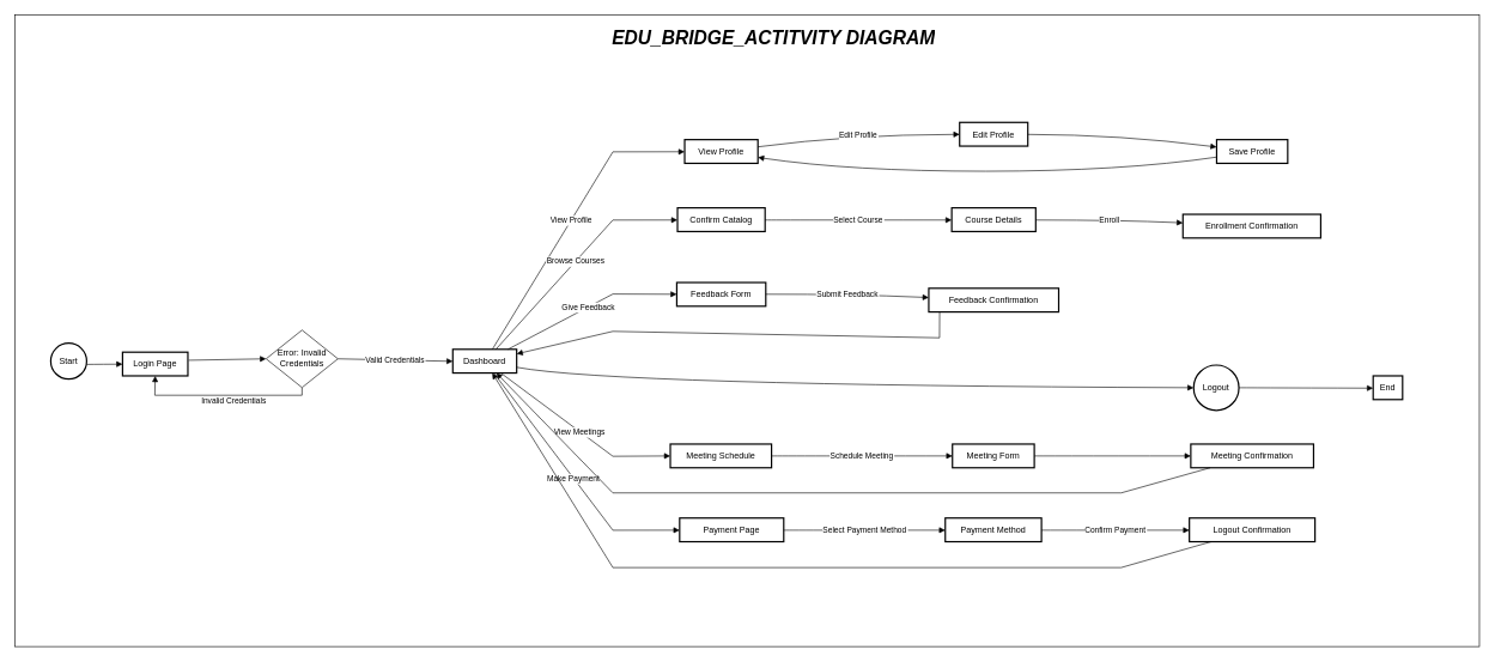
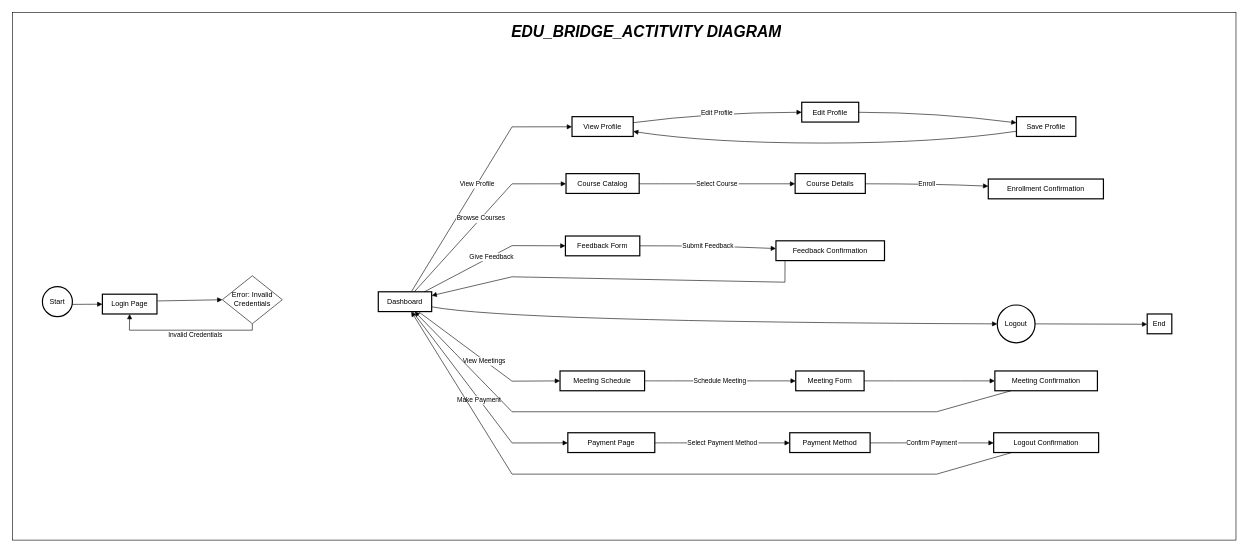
  <mxCell id="0" />
  <mxCell id="1" parent="0" />
  <mxCell id="2" value="" style="rounded=0;whiteSpace=wrap;html=1;" vertex="1" parent="1"><mxGeometry y="20" width="2040" height="880" as="geometry" x="20" /></mxCell>
  <mxCell id="3" value="Start" style="ellipse;aspect=fixed;strokeWidth=2;whiteSpace=wrap;" parent="1" vertex="1"><mxGeometry x="70" y="477.5" width="50" height="50" as="geometry" /></mxCell>
  <mxCell id="4" value="Login Page" style="whiteSpace=wrap;strokeWidth=2;" parent="1" vertex="1"><mxGeometry x="170" y="490" width="91" height="33" as="geometry" /></mxCell>
  <mxCell id="5" value="Dashboard" style="whiteSpace=wrap;strokeWidth=2;" parent="1" vertex="1"><mxGeometry x="630" y="486" width="89" height="33" as="geometry" /></mxCell>
  <mxCell id="6" value="View Profile" style="whiteSpace=wrap;strokeWidth=2;" parent="1" vertex="1"><mxGeometry x="953" y="194" width="102" height="33" as="geometry" /></mxCell>
- <mxCell id="7" value="Confirm Catalog" style="whiteSpace=wrap;strokeWidth=2;" parent="1" vertex="1"><mxGeometry x="943" y="289" width="122" height="33" as="geometry" /></mxCell>
+ <mxCell id="7" value="Course Catalog" style="whiteSpace=wrap;strokeWidth=2;" parent="1" vertex="1"><mxGeometry x="943" y="289" width="122" height="33" as="geometry" /></mxCell>
  <mxCell id="8" value="Meeting Schedule" style="whiteSpace=wrap;strokeWidth=2;" parent="1" vertex="1"><mxGeometry x="933" y="618" width="141" height="33" as="geometry" /></mxCell>
  <mxCell id="9" value="Payment Page" style="whiteSpace=wrap;strokeWidth=2;" parent="1" vertex="1"><mxGeometry x="946" y="721" width="145" height="33" as="geometry" /></mxCell>
  <mxCell id="10" value="Feedback Form" style="whiteSpace=wrap;strokeWidth=2;" parent="1" vertex="1"><mxGeometry x="942" y="393" width="124" height="33" as="geometry" /></mxCell>
  <mxCell id="11" value="Edit Profile" style="whiteSpace=wrap;strokeWidth=2;" parent="1" vertex="1"><mxGeometry x="1336" y="170" width="95" height="33" as="geometry" /></mxCell>
  <mxCell id="12" value="Save Profile" style="whiteSpace=wrap;strokeWidth=2;" parent="1" vertex="1"><mxGeometry x="1694" y="194" width="99" height="33" as="geometry" /></mxCell>
  <mxCell id="13" value="Course Details" style="whiteSpace=wrap;strokeWidth=2;" parent="1" vertex="1"><mxGeometry x="1325" y="289" width="117" height="33" as="geometry" /></mxCell>
  <mxCell id="14" value="Enrollment Confirmation" style="whiteSpace=wrap;strokeWidth=2;" parent="1" vertex="1"><mxGeometry x="1647" y="298" width="192" height="33" as="geometry" /></mxCell>
  <mxCell id="15" value="Meeting Form" style="whiteSpace=wrap;strokeWidth=2;" parent="1" vertex="1"><mxGeometry x="1326" y="618" width="114" height="33" as="geometry" /></mxCell>
  <mxCell id="16" value="Meeting Confirmation" style="whiteSpace=wrap;strokeWidth=2;" parent="1" vertex="1"><mxGeometry x="1658" y="618" width="171" height="33" as="geometry" /></mxCell>
  <mxCell id="17" value="Payment Method" style="whiteSpace=wrap;strokeWidth=2;" parent="1" vertex="1"><mxGeometry x="1316" y="721" width="134" height="33" as="geometry" /></mxCell>
  <mxCell id="18" value="Logout Confirmation" style="whiteSpace=wrap;strokeWidth=2;" parent="1" vertex="1"><mxGeometry x="1656" y="721" width="175" height="33" as="geometry" /></mxCell>
  <mxCell id="19" value="Feedback Confirmation" style="whiteSpace=wrap;strokeWidth=2;" parent="1" vertex="1"><mxGeometry x="1293" y="401" width="181" height="33" as="geometry" /></mxCell>
  <mxCell id="20" value="Logout" style="ellipse;aspect=fixed;strokeWidth=2;whiteSpace=wrap;" parent="1" vertex="1"><mxGeometry x="1662" y="508" width="63" height="63" as="geometry" /></mxCell>
  <mxCell id="21" value="End" style="whiteSpace=wrap;strokeWidth=2;" parent="1" vertex="1"><mxGeometry x="1912" y="523" width="41" height="33" as="geometry" /></mxCell>
  <mxCell id="22" value="" style="curved=1;startArrow=none;endArrow=block;exitX=1.001;exitY=0.493;entryX=0.001;entryY=0.505;rounded=0;" parent="1" target="4" edge="1"><mxGeometry relative="1" as="geometry"><Array as="points" /><mxPoint x="120" y="507" as="sourcePoint" /></mxGeometry></mxCell>
- <mxCell id="23" value="Valid Credentials" style="curved=0;startArrow=none;endArrow=block;exitX=1;exitY=0.5;entryX=0.001;entryY=0.508;rounded=0;exitDx=0;exitDy=0;" parent="1" source="46" target="5" edge="1"><mxGeometry relative="1" as="geometry"><Array as="points" /></mxGeometry></mxCell>
  <mxCell id="24" value="Invalid Credentials" style="curved=0;startArrow=none;endArrow=block;rounded=0;entryX=0;entryY=0.5;entryDx=0;entryDy=0;exitX=1.013;exitY=0.341;exitDx=0;exitDy=0;exitPerimeter=0;" parent="1" target="46" edge="1" source="4"><mxGeometry x="0.145" y="-57" relative="1" as="geometry"><Array as="points" /><mxPoint x="210" y="494.75" as="sourcePoint" /><mxPoint x="352" y="503.75" as="targetPoint" /><mxPoint as="offset" /></mxGeometry></mxCell>
  <mxCell id="25" value="" style="curved=0;startArrow=none;endArrow=block;exitX=0.5;exitY=1;entryX=0.5;entryY=1;rounded=0;exitDx=0;exitDy=0;entryDx=0;entryDy=0;" parent="1" source="46" target="4" edge="1"><mxGeometry relative="1" as="geometry"><Array as="points"><mxPoint x="420" y="550" /><mxPoint x="215" y="550" /></Array><mxPoint x="495" y="538.437" as="sourcePoint" /></mxGeometry></mxCell>
  <mxCell id="26" value="View Profile" style="curved=0;startArrow=none;endArrow=block;exitX=0.619;exitY=0.002;entryX=-0.001;entryY=0.512;rounded=0;" parent="1" source="5" target="6" edge="1"><mxGeometry relative="1" as="geometry"><Array as="points"><mxPoint x="853" y="211" /></Array></mxGeometry></mxCell>
  <mxCell id="27" value="Browse Courses" style="curved=0;startArrow=none;endArrow=block;exitX=0.674;exitY=0.002;entryX=-0.002;entryY=0.514;rounded=0;" parent="1" source="5" target="7" edge="1"><mxGeometry relative="1" as="geometry"><Array as="points"><mxPoint x="853" y="306" /></Array></mxGeometry></mxCell>
  <mxCell id="28" value="View Meetings" style="curved=0;startArrow=none;endArrow=block;exitX=0.758;exitY=1.014;entryX=0.001;entryY=0.501;rounded=0;" parent="1" source="5" target="8" edge="1"><mxGeometry relative="1" as="geometry"><Array as="points"><mxPoint x="853" y="635" /></Array></mxGeometry></mxCell>
  <mxCell id="29" value="Make Payment" style="curved=0;startArrow=none;endArrow=block;exitX=0.646;exitY=1.014;entryX=0.004;entryY=0.513;rounded=0;" parent="1" source="5" target="9" edge="1"><mxGeometry relative="1" as="geometry"><Array as="points"><mxPoint x="853" y="738" /></Array></mxGeometry></mxCell>
  <mxCell id="30" value="Give Feedback" style="curved=0;startArrow=none;endArrow=block;exitX=0.862;exitY=0.002;entryX=-0.003;entryY=0.495;rounded=0;" parent="1" source="5" target="10" edge="1"><mxGeometry relative="1" as="geometry"><Array as="points"><mxPoint x="853" y="409" /></Array></mxGeometry></mxCell>
  <mxCell id="31" value="Edit Profile" style="curved=1;startArrow=none;endArrow=block;exitX=0.998;exitY=0.304;entryX=-0.004;entryY=0.506;rounded=0;" parent="1" source="6" target="11" edge="1"><mxGeometry relative="1" as="geometry"><Array as="points"><mxPoint x="1184" y="187" /></Array></mxGeometry></mxCell>
  <mxCell id="32" value="" style="curved=1;startArrow=none;endArrow=block;exitX=0.998;exitY=0.506;entryX=-0.005;entryY=0.312;rounded=0;" parent="1" source="11" target="12" edge="1"><mxGeometry relative="1" as="geometry"><Array as="points"><mxPoint x="1561" y="187" /></Array></mxGeometry></mxCell>
  <mxCell id="33" value="" style="curved=1;startArrow=none;endArrow=block;exitX=-0.005;exitY=0.739;entryX=0.998;entryY=0.748;rounded=0;" parent="1" source="12" target="6" edge="1"><mxGeometry relative="1" as="geometry"><Array as="points"><mxPoint x="1561" y="238" /><mxPoint x="1184" y="238" /></Array></mxGeometry></mxCell>
  <mxCell id="34" value="Select Course" style="curved=1;startArrow=none;endArrow=block;exitX=0.999;exitY=0.514;entryX=-0.003;entryY=0.514;rounded=0;" parent="1" source="7" target="13" edge="1"><mxGeometry relative="1" as="geometry"><Array as="points" /></mxGeometry></mxCell>
  <mxCell id="35" value="Enroll" style="curved=1;startArrow=none;endArrow=block;exitX=0.998;exitY=0.514;entryX=0.001;entryY=0.361;rounded=0;" parent="1" source="13" target="14" edge="1"><mxGeometry relative="1" as="geometry"><Array as="points"><mxPoint x="1561" y="306" /></Array></mxGeometry></mxCell>
  <mxCell id="36" value="Schedule Meeting" style="curved=1;startArrow=none;endArrow=block;exitX=1.004;exitY=0.501;entryX=0.004;entryY=0.501;rounded=0;" parent="1" source="8" target="15" edge="1"><mxGeometry relative="1" as="geometry"><Array as="points" /></mxGeometry></mxCell>
  <mxCell id="37" value="" style="curved=1;startArrow=none;endArrow=block;exitX=1.0;exitY=0.501;entryX=-0.0;entryY=0.501;rounded=0;" parent="1" source="15" target="16" edge="1"><mxGeometry relative="1" as="geometry"><Array as="points" /></mxGeometry></mxCell>
  <mxCell id="38" value="" style="curved=0;startArrow=none;endArrow=block;exitX=0.153;exitY=1.007;entryX=0.686;entryY=1.014;rounded=0;" parent="1" source="16" target="5" edge="1"><mxGeometry relative="1" as="geometry"><Array as="points"><mxPoint x="1561" y="686" /><mxPoint x="853" y="686" /></Array></mxGeometry></mxCell>
  <mxCell id="39" value="Select Payment Method" style="curved=1;startArrow=none;endArrow=block;exitX=1.002;exitY=0.513;entryX=0.001;entryY=0.513;rounded=0;" parent="1" source="9" target="17" edge="1"><mxGeometry relative="1" as="geometry"><Array as="points" /></mxGeometry></mxCell>
  <mxCell id="40" value="Confirm Payment" style="curved=1;startArrow=none;endArrow=block;exitX=1.002;exitY=0.513;entryX=-0.001;entryY=0.513;rounded=0;" parent="1" source="17" target="18" edge="1"><mxGeometry relative="1" as="geometry"><Array as="points" /></mxGeometry></mxCell>
  <mxCell id="41" value="" style="curved=0;startArrow=none;endArrow=block;exitX=0.161;exitY=1.019;entryX=0.621;entryY=1.014;rounded=0;" parent="1" source="18" target="5" edge="1"><mxGeometry relative="1" as="geometry"><Array as="points"><mxPoint x="1561" y="790" /><mxPoint x="853" y="790" /></Array></mxGeometry></mxCell>
  <mxCell id="42" value="Submit Feedback" style="curved=1;startArrow=none;endArrow=block;exitX=1.0;exitY=0.495;entryX=-0.003;entryY=0.391;rounded=0;" parent="1" source="10" target="19" edge="1"><mxGeometry relative="1" as="geometry"><Array as="points"><mxPoint x="1184" y="409" /></Array></mxGeometry></mxCell>
  <mxCell id="43" value="" style="curved=0;startArrow=none;endArrow=block;exitX=0.074;exitY=1.012;entryX=1.007;entryY=0.19;rounded=0;" parent="1" source="19" target="5" edge="1"><mxGeometry relative="1" as="geometry"><Array as="points"><mxPoint x="1308" y="470" /><mxPoint x="853" y="461" /></Array></mxGeometry></mxCell>
  <mxCell id="44" value="" style="curved=1;startArrow=none;endArrow=block;exitX=1.007;exitY=0.762;entryX=0.002;entryY=0.51;rounded=0;" parent="1" source="5" target="20" edge="1"><mxGeometry relative="1" as="geometry"><Array as="points"><mxPoint x="853" y="536" /></Array></mxGeometry></mxCell>
  <mxCell id="45" value="" style="curved=1;startArrow=none;endArrow=block;exitX=1.009;exitY=0.51;entryX=-0.01;entryY=0.519;rounded=0;" parent="1" source="20" target="21" edge="1"><mxGeometry relative="1" as="geometry"><Array as="points" /></mxGeometry></mxCell>
  <mxCell id="46" value="Error: Invalid Credentials" style="rhombus;whiteSpace=wrap;html=1;" parent="1" vertex="1"><mxGeometry x="370" y="459.25" width="100" height="80" as="geometry" /></mxCell>
  <mxCell id="47" value="&lt;h1 style=&quot;margin-top: 0px;&quot;&gt;&lt;i&gt;&lt;font style=&quot;font-size: 26px;&quot;&gt;EDU_BRIDGE_ACTITVITY DIAGRAM&lt;/font&gt;&lt;/i&gt;&lt;br&gt;&lt;/h1&gt;" style="text;html=1;whiteSpace=wrap;overflow=hidden;rounded=0;" vertex="1" parent="1"><mxGeometry x="850" y="30" width="500" height="120" as="geometry" /></mxCell>
